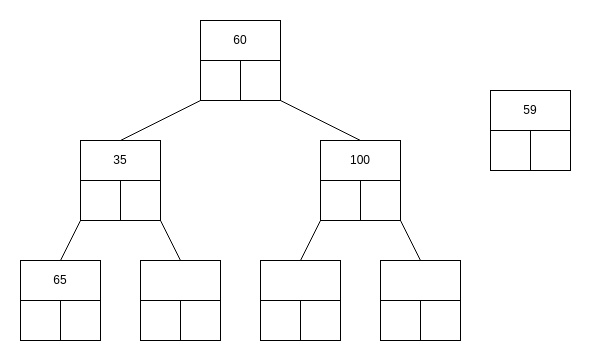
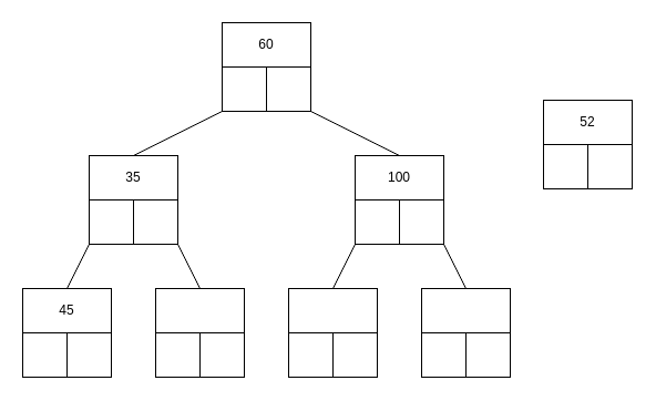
  <mxCell id="0" />
  <mxCell id="1" parent="0" />
  <mxCell id="2" value="" style="group" vertex="1" connectable="0" parent="1"><mxGeometry x="260" y="260" width="80" height="80" as="geometry" /></mxCell>
  <mxCell id="3" value="" style="whiteSpace=wrap;html=1;aspect=fixed;" vertex="1" parent="2"><mxGeometry width="80" height="80" as="geometry" /></mxCell>
  <mxCell id="4" value="" style="whiteSpace=wrap;html=1;aspect=fixed;" vertex="1" parent="2"><mxGeometry y="40" width="40" height="40" as="geometry" /></mxCell>
  <mxCell id="5" value="" style="whiteSpace=wrap;html=1;aspect=fixed;" vertex="1" parent="2"><mxGeometry x="40" y="40" width="40" height="40" as="geometry" /></mxCell>
  <mxCell id="6" value="" style="group" vertex="1" connectable="0" parent="1"><mxGeometry x="380" y="260" width="80" height="80" as="geometry" /></mxCell>
  <mxCell id="7" value="" style="whiteSpace=wrap;html=1;aspect=fixed;" vertex="1" parent="6"><mxGeometry width="80" height="80" as="geometry" /></mxCell>
  <mxCell id="8" value="" style="whiteSpace=wrap;html=1;aspect=fixed;" vertex="1" parent="6"><mxGeometry y="40" width="40" height="40" as="geometry" /></mxCell>
  <mxCell id="9" value="" style="whiteSpace=wrap;html=1;aspect=fixed;" vertex="1" parent="6"><mxGeometry x="40" y="40" width="40" height="40" as="geometry" /></mxCell>
  <mxCell id="10" value="" style="group" vertex="1" connectable="0" parent="1"><mxGeometry x="20" y="260" width="80" height="80" as="geometry" /></mxCell>
  <mxCell id="11" value="" style="whiteSpace=wrap;html=1;aspect=fixed;" vertex="1" parent="10"><mxGeometry width="80" height="80" as="geometry" /></mxCell>
  <mxCell id="12" value="" style="whiteSpace=wrap;html=1;aspect=fixed;" vertex="1" parent="10"><mxGeometry y="40" width="40" height="40" as="geometry" /></mxCell>
  <mxCell id="13" value="" style="whiteSpace=wrap;html=1;aspect=fixed;" vertex="1" parent="10"><mxGeometry x="40" y="40" width="40" height="40" as="geometry" /></mxCell>
- <mxCell id="14" value="65" style="rounded=0;whiteSpace=wrap;html=1;" vertex="1" parent="10"><mxGeometry width="80" height="40" as="geometry" /></mxCell>
+ <mxCell id="14" value="45" style="rounded=0;whiteSpace=wrap;html=1;" vertex="1" parent="10"><mxGeometry width="80" height="40" as="geometry" /></mxCell>
  <mxCell id="15" value="" style="group" vertex="1" connectable="0" parent="1"><mxGeometry x="140" y="260" width="80" height="80" as="geometry" /></mxCell>
  <mxCell id="16" value="" style="whiteSpace=wrap;html=1;aspect=fixed;" vertex="1" parent="15"><mxGeometry width="80" height="80" as="geometry" /></mxCell>
  <mxCell id="17" value="" style="whiteSpace=wrap;html=1;aspect=fixed;" vertex="1" parent="15"><mxGeometry y="40" width="40" height="40" as="geometry" /></mxCell>
  <mxCell id="18" value="" style="whiteSpace=wrap;html=1;aspect=fixed;" vertex="1" parent="15"><mxGeometry x="40" y="40" width="40" height="40" as="geometry" /></mxCell>
  <mxCell id="19" value="" style="group" vertex="1" connectable="0" parent="1"><mxGeometry x="80" y="140" width="80" height="80" as="geometry" /></mxCell>
  <mxCell id="20" value="" style="whiteSpace=wrap;html=1;aspect=fixed;" vertex="1" parent="19"><mxGeometry width="80" height="80" as="geometry" /></mxCell>
  <mxCell id="21" value="" style="whiteSpace=wrap;html=1;aspect=fixed;" vertex="1" parent="19"><mxGeometry y="40" width="40" height="40" as="geometry" /></mxCell>
  <mxCell id="22" value="" style="whiteSpace=wrap;html=1;aspect=fixed;" vertex="1" parent="19"><mxGeometry x="40" y="40" width="40" height="40" as="geometry" /></mxCell>
  <mxCell id="23" value="35" style="rounded=0;whiteSpace=wrap;html=1;" vertex="1" parent="19"><mxGeometry width="80" height="40" as="geometry" /></mxCell>
  <mxCell id="24" value="" style="group" vertex="1" connectable="0" parent="1"><mxGeometry x="320" y="140" width="80" height="80" as="geometry" /></mxCell>
  <mxCell id="25" value="" style="whiteSpace=wrap;html=1;aspect=fixed;" vertex="1" parent="24"><mxGeometry width="80" height="80" as="geometry" /></mxCell>
  <mxCell id="26" value="" style="whiteSpace=wrap;html=1;aspect=fixed;" vertex="1" parent="24"><mxGeometry y="40" width="40" height="40" as="geometry" /></mxCell>
  <mxCell id="27" value="" style="whiteSpace=wrap;html=1;aspect=fixed;" vertex="1" parent="24"><mxGeometry x="40" y="40" width="40" height="40" as="geometry" /></mxCell>
  <mxCell id="28" value="100" style="rounded=0;whiteSpace=wrap;html=1;" vertex="1" parent="24"><mxGeometry width="80" height="40" as="geometry" /></mxCell>
  <mxCell id="29" value="" style="endArrow=none;html=1;rounded=0;exitX=0.5;exitY=0;exitDx=0;exitDy=0;entryX=0;entryY=1;entryDx=0;entryDy=0;" edge="1" parent="1" source="20" target="35"><mxGeometry width="50" height="50" relative="1" as="geometry"><mxPoint x="230" y="220" as="sourcePoint" /><mxPoint x="280" y="170" as="targetPoint" /></mxGeometry></mxCell>
  <mxCell id="30" value="" style="endArrow=none;html=1;rounded=0;exitX=0.5;exitY=0;exitDx=0;exitDy=0;entryX=1;entryY=1;entryDx=0;entryDy=0;" edge="1" parent="1" source="25" target="36"><mxGeometry width="50" height="50" relative="1" as="geometry"><mxPoint x="130" y="150" as="sourcePoint" /><mxPoint x="210" y="110" as="targetPoint" /></mxGeometry></mxCell>
  <mxCell id="31" value="" style="endArrow=none;html=1;rounded=0;exitX=0.5;exitY=0;exitDx=0;exitDy=0;entryX=0;entryY=1;entryDx=0;entryDy=0;" edge="1" parent="1" source="11" target="21"><mxGeometry width="50" height="50" relative="1" as="geometry"><mxPoint x="180" y="200" as="sourcePoint" /><mxPoint x="260" y="160" as="targetPoint" /></mxGeometry></mxCell>
  <mxCell id="32" value="" style="endArrow=none;html=1;rounded=0;exitX=0.5;exitY=0;exitDx=0;exitDy=0;entryX=1;entryY=1;entryDx=0;entryDy=0;" edge="1" parent="1" source="16" target="22"><mxGeometry width="50" height="50" relative="1" as="geometry"><mxPoint x="80" y="270" as="sourcePoint" /><mxPoint x="160" y="230" as="targetPoint" /></mxGeometry></mxCell>
  <mxCell id="33" value="" style="endArrow=none;html=1;rounded=0;exitX=0.5;exitY=0;exitDx=0;exitDy=0;entryX=0;entryY=1;entryDx=0;entryDy=0;" edge="1" parent="1" source="3" target="26"><mxGeometry width="50" height="50" relative="1" as="geometry"><mxPoint x="200" y="220" as="sourcePoint" /><mxPoint x="280" y="180" as="targetPoint" /></mxGeometry></mxCell>
  <mxCell id="34" value="" style="endArrow=none;html=1;rounded=0;exitX=0.5;exitY=0;exitDx=0;exitDy=0;entryX=1;entryY=1;entryDx=0;entryDy=0;" edge="1" parent="1" source="7" target="27"><mxGeometry width="50" height="50" relative="1" as="geometry"><mxPoint x="210" y="230" as="sourcePoint" /><mxPoint x="290" y="190" as="targetPoint" /></mxGeometry></mxCell>
  <mxCell id="35" value="" style="whiteSpace=wrap;html=1;aspect=fixed;" vertex="1" parent="1"><mxGeometry x="200" y="60" width="40" height="40" as="geometry" /></mxCell>
  <mxCell id="36" value="" style="whiteSpace=wrap;html=1;aspect=fixed;" vertex="1" parent="1"><mxGeometry x="240" y="60" width="40" height="40" as="geometry" /></mxCell>
  <mxCell id="37" value="60" style="rounded=0;whiteSpace=wrap;html=1;" vertex="1" parent="1"><mxGeometry x="200" y="20" width="80" height="40" as="geometry" /></mxCell>
  <mxCell id="38" value="" style="whiteSpace=wrap;html=1;aspect=fixed;" vertex="1" parent="1"><mxGeometry x="490" y="130" width="40" height="40" as="geometry" /></mxCell>
  <mxCell id="39" value="" style="whiteSpace=wrap;html=1;aspect=fixed;" vertex="1" parent="1"><mxGeometry x="530" y="130" width="40" height="40" as="geometry" /></mxCell>
- <mxCell id="40" value="59" style="rounded=0;whiteSpace=wrap;html=1;" vertex="1" parent="1"><mxGeometry x="490" y="90" width="80" height="40" as="geometry" /></mxCell>
+ <mxCell id="40" value="52" style="rounded=0;whiteSpace=wrap;html=1;" vertex="1" parent="1"><mxGeometry x="490" y="90" width="80" height="40" as="geometry" /></mxCell>
